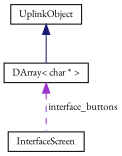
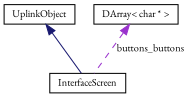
  digraph {
    fontname="EB Garamond"
    node [color=black fillcolor=white fontname="EB Garamond" fontsize=10 shape=record style=filled]
    edge [dir=back fontname="EB Garamond" fontsize=10 labelfontname=Helvetica labelfontsize=10]
    n1 [height=0.2 label=InterfaceScreen width=0.4]
    n2 [height=0.2 label=UplinkObject width=0.4]
    n3 [height=0.2 label="DArray\< char * \>" width=0.4]
-   n2 -> n3 [color=midnightblue style=solid]
-   n3 -> n1 [color=darkorchid3 label=" interface_buttons" style=dashed]
+   n2 -> n1 [color=midnightblue style=solid]
+   n3 -> n1 [color=darkorchid3 label=" buttons_buttons" style=dashed]
  }
